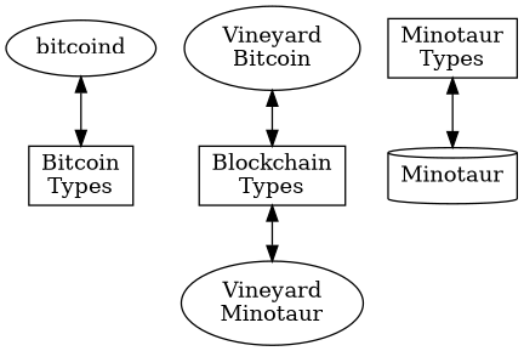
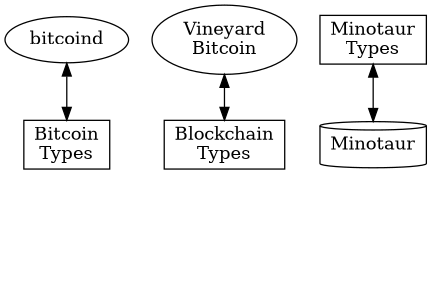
  digraph {
    rankdir=TB
    edge [dir=both]
    "Bitcoin\nTypes" [shape=box]
    "Blockchain\nTypes" [shape=box]
    "Vineyard\nBitcoin"
-   "Vineyard\nMinotaur"
    "Minotaur\nTypes" [shape=box]
    n6 [label=Minotaur shape=cylinder]
    bitcoind
-   "Blockchain\nTypes" -> "Vineyard\nMinotaur"
    "Vineyard\nBitcoin" -> "Blockchain\nTypes"
    "Minotaur\nTypes" -> n6
    bitcoind -> "Bitcoin\nTypes"
  }
